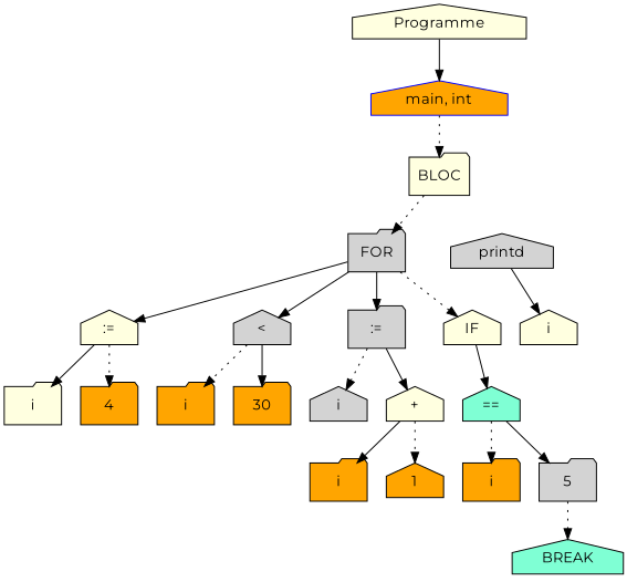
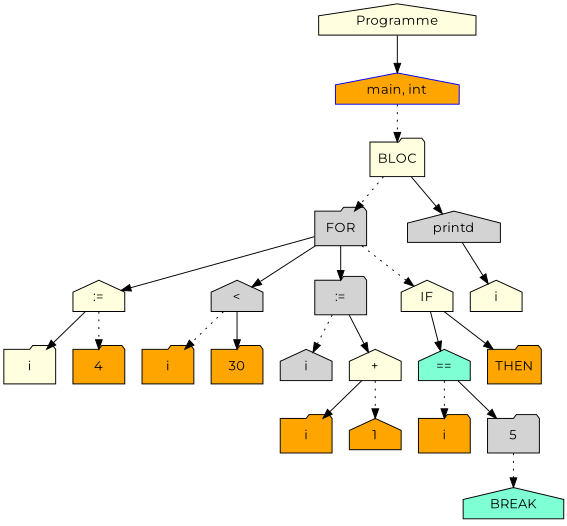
  digraph {
    fontname=Montserrat
    node [fillcolor=orange fontname=Montserrat shape=house style=filled]
    edge [fontname=Montserrat style=solid]
    n1 [fillcolor=lightyellow label=Programme]
    n2 [color=blue label="main, int"]
    n3 [fillcolor=lightyellow label=BLOC shape=folder]
    n4 [fillcolor=lightgrey label=FOR shape=folder]
    n5 [fillcolor=lightgrey label=printd]
    n6 [fillcolor=lightyellow label=":="]
    n7 [fillcolor=lightgrey label="<"]
    n8 [fillcolor=lightgrey label=":=" shape=folder]
    n9 [fillcolor=lightyellow label=IF]
    n10 [fillcolor=lightyellow label=i]
    n11 [fillcolor=lightyellow label=i shape=folder]
    n12 [label=4 shape=folder]
    n13 [label=i shape=folder]
    n14 [label=30 shape=folder]
    n15 [fillcolor=lightgrey label=i]
    n16 [fillcolor=lightyellow label="+"]
    n17 [fillcolor=aquamarine label="=="]
+   n18 [label=THEN shape=folder]
    n19 [label=i shape=folder]
    n20 [label=1]
    n21 [label=i shape=folder]
    n22 [fillcolor=lightgrey label=5 shape=folder]
    n23 [fillcolor=aquamarine label=BREAK]
    n1 -> n2
    n2 -> n3 [style=dotted]
    n3 -> n4 [style=dotted]
+   n3 -> n5
    n4 -> n6
    n4 -> n7
    n4 -> n8
    n4 -> n9 [style=dotted]
    n5 -> n10
    n6 -> n11
    n6 -> n12 [style=dotted]
    n7 -> n13 [style=dotted]
    n7 -> n14
    n8 -> n15 [style=dotted]
    n8 -> n16
    n9 -> n17
+   n9 -> n18
    n16 -> n19
    n16 -> n20 [style=dotted]
    n17 -> n21 [style=dotted]
    n17 -> n22
    n22 -> n23 [style=dotted]
  }
